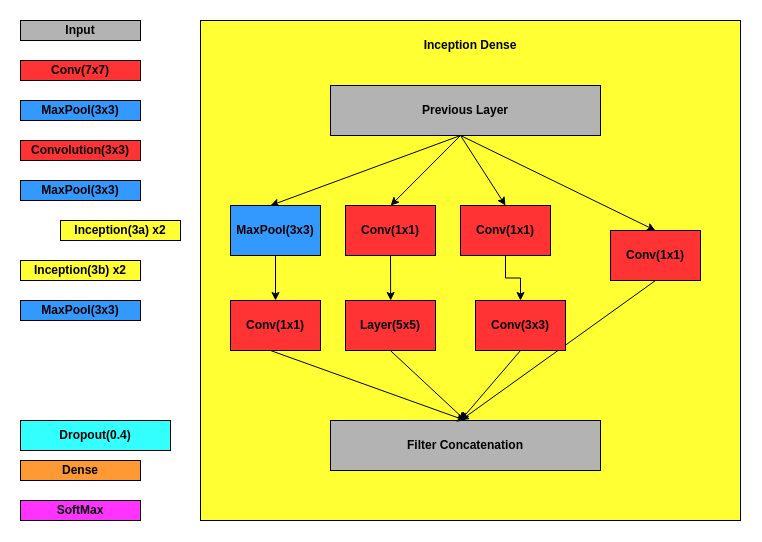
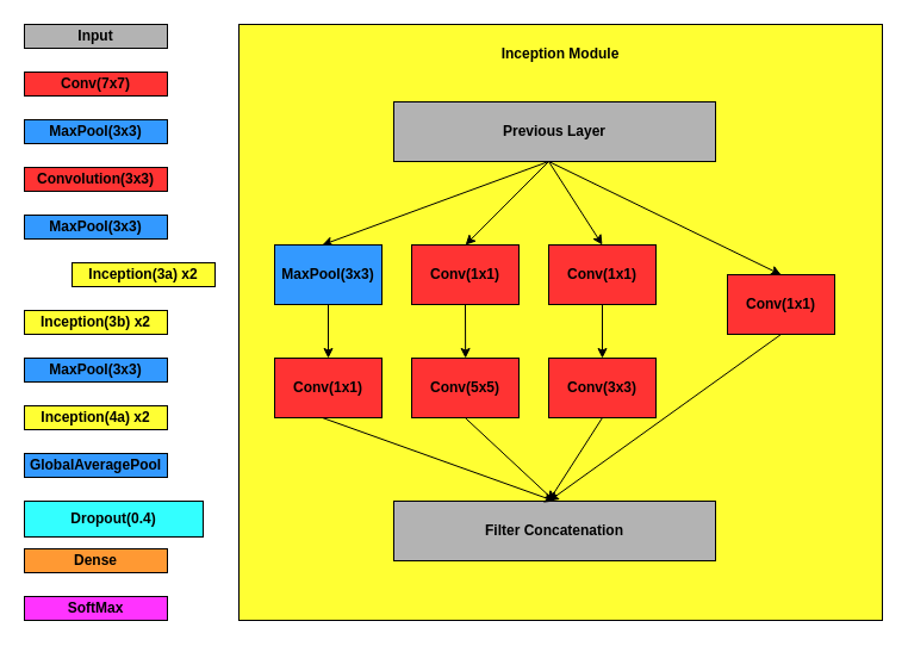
  <mxCell id="0" />
  <mxCell id="1" parent="0" />
  <mxCell id="2" value="" style="rounded=0;whiteSpace=wrap;html=1;fillColor=#FFFF33;" vertex="1" parent="1"><mxGeometry x="200" y="20" width="540" height="500" as="geometry" /></mxCell>
  <mxCell id="3" value="Previous Layer" style="rounded=0;whiteSpace=wrap;html=1;fillColor=#B3B3B3;" vertex="1" parent="1"><mxGeometry x="330" y="85" width="270" height="50" as="geometry" /></mxCell>
  <mxCell id="4" value="Input" style="rounded=0;whiteSpace=wrap;html=1;fillColor=#B3B3B3;fontStyle=1" vertex="1" parent="1"><mxGeometry x="20" y="20" width="120" height="20" as="geometry" /></mxCell>
  <mxCell id="5" value="Conv(7x7)" style="rounded=0;whiteSpace=wrap;html=1;fillColor=#FF3333;fontStyle=1" vertex="1" parent="1"><mxGeometry x="20" y="60" width="120" height="20" as="geometry" /></mxCell>
  <mxCell id="6" value="MaxPool(3x3)" style="rounded=0;whiteSpace=wrap;html=1;fillColor=#3399FF;fontStyle=1" vertex="1" parent="1"><mxGeometry x="20" y="100" width="120" height="20" as="geometry" /></mxCell>
  <mxCell id="7" value="Convolution(3x3)" style="rounded=0;whiteSpace=wrap;html=1;fontStyle=1;fillColor=#FF3333;" vertex="1" parent="1"><mxGeometry x="20" y="140" width="120" height="20" as="geometry" /></mxCell>
  <mxCell id="8" value="MaxPool(3x3)" style="rounded=0;whiteSpace=wrap;html=1;fontStyle=1;fillColor=#3399FF;" vertex="1" parent="1"><mxGeometry x="20" y="180" width="120" height="20" as="geometry" /></mxCell>
  <mxCell id="9" value="Inception(3a) x2" style="rounded=0;whiteSpace=wrap;html=1;fontStyle=1;fillColor=#FFFF33;" vertex="1" parent="1"><mxGeometry x="60" y="220" width="120" height="20" as="geometry" /></mxCell>
  <mxCell id="10" value="Inception(3b) x2" style="rounded=0;whiteSpace=wrap;html=1;fontStyle=1;fillColor=#FFFF33;" vertex="1" parent="1"><mxGeometry x="20" y="260" width="120" height="20" as="geometry" /></mxCell>
  <mxCell id="11" value="MaxPool(3x3)" style="rounded=0;whiteSpace=wrap;html=1;fontStyle=1;fillColor=#3399FF;" vertex="1" parent="1"><mxGeometry x="20" y="300" width="120" height="20" as="geometry" /></mxCell>
+ <mxCell id="12" value="Inception(4a) x2" style="rounded=0;whiteSpace=wrap;html=1;fontStyle=1;fillColor=#FFFF33;" vertex="1" parent="1"><mxGeometry x="20" y="340" width="120" height="20" as="geometry" /></mxCell>
  <mxCell id="13" value="Filter Concatenation" style="rounded=0;whiteSpace=wrap;html=1;fillColor=#B3B3B3;fontStyle=1" vertex="1" parent="1"><mxGeometry x="330" y="420" width="270" height="50" as="geometry" /></mxCell>
  <mxCell id="14" style="edgeStyle=orthogonalEdgeStyle;rounded=0;orthogonalLoop=1;jettySize=auto;html=1;exitX=0.5;exitY=1;exitDx=0;exitDy=0;entryX=0.5;entryY=0;entryDx=0;entryDy=0;" edge="1" parent="1" source="15" target="21"><mxGeometry relative="1" as="geometry" /></mxCell>
  <mxCell id="15" value="" style="rounded=0;whiteSpace=wrap;html=1;fillColor=#FF3333;" vertex="1" parent="1"><mxGeometry x="230" y="205" width="90" height="50" as="geometry" /></mxCell>
+ <mxCell id="16" value="GlobalAveragePool" style="rounded=0;whiteSpace=wrap;html=1;fontStyle=1;fillColor=#3399FF;" vertex="1" parent="1"><mxGeometry x="20" y="380" width="120" height="20" as="geometry" /></mxCell>
  <mxCell id="17" value="Dropout(0.4)" style="rounded=0;whiteSpace=wrap;html=1;fontStyle=1;fillColor=#33FFFF;" vertex="1" parent="1"><mxGeometry x="20" y="420" width="150" height="30" as="geometry" /></mxCell>
  <mxCell id="18" value="Dense" style="rounded=0;whiteSpace=wrap;html=1;fontStyle=1;fillColor=#FF9933;" vertex="1" parent="1"><mxGeometry x="20" y="460" width="120" height="20" as="geometry" /></mxCell>
  <mxCell id="19" value="SoftMax" style="rounded=0;whiteSpace=wrap;html=1;fontStyle=1;fillColor=#FF33FF;" vertex="1" parent="1"><mxGeometry x="20" y="500" width="120" height="20" as="geometry" /></mxCell>
- <mxCell id="20" value="&lt;b&gt;Inception Dense&lt;/b&gt;" style="rounded=0;whiteSpace=wrap;html=1;fillColor=#FFFF33;strokeColor=#FFFF33;" vertex="1" parent="1"><mxGeometry x="270" y="30" width="400" height="30" as="geometry" /></mxCell>
+ <mxCell id="20" value="&lt;b&gt;Inception Module&lt;/b&gt;" style="rounded=0;whiteSpace=wrap;html=1;fillColor=#FFFF33;strokeColor=#FFFF33;" vertex="1" parent="1"><mxGeometry x="270" y="30" width="400" height="30" as="geometry" /></mxCell>
  <mxCell id="21" value="Conv(1x1)" style="rounded=0;whiteSpace=wrap;html=1;fillColor=#FF3333;fontStyle=1" vertex="1" parent="1"><mxGeometry x="230" y="300" width="90" height="50" as="geometry" /></mxCell>
  <mxCell id="22" value="" style="rounded=0;whiteSpace=wrap;html=1;fillColor=#FF3333;" vertex="1" parent="1"><mxGeometry x="345" y="205" width="90" height="50" as="geometry" /></mxCell>
- <mxCell id="23" value="Layer(5x5)" style="rounded=0;whiteSpace=wrap;html=1;fillColor=#FF3333;fontStyle=1" vertex="1" parent="1"><mxGeometry x="345" y="300" width="90" height="50" as="geometry" /></mxCell>
+ <mxCell id="23" value="Conv(5x5)" style="rounded=0;whiteSpace=wrap;html=1;fillColor=#FF3333;fontStyle=1" vertex="1" parent="1"><mxGeometry x="345" y="300" width="90" height="50" as="geometry" /></mxCell>
  <mxCell id="24" style="edgeStyle=orthogonalEdgeStyle;rounded=0;orthogonalLoop=1;jettySize=auto;html=1;exitX=0.5;exitY=1;exitDx=0;exitDy=0;entryX=0.5;entryY=0;entryDx=0;entryDy=0;" edge="1" parent="1" source="25" target="33"><mxGeometry relative="1" as="geometry" /></mxCell>
  <mxCell id="25" value="" style="rounded=0;whiteSpace=wrap;html=1;fillColor=#FF3333;" vertex="1" parent="1"><mxGeometry x="460" y="205" width="90" height="50" as="geometry" /></mxCell>
  <mxCell id="26" value="" style="rounded=0;whiteSpace=wrap;html=1;fillColor=#FF3333;" vertex="1" parent="1"><mxGeometry x="610" y="230" width="90" height="50" as="geometry" /></mxCell>
  <mxCell id="27" value="" style="endArrow=classic;html=1;entryX=0.5;entryY=0;entryDx=0;entryDy=0;" edge="1" parent="1" target="26"><mxGeometry width="50" height="50" relative="1" as="geometry"><mxPoint x="460" y="135" as="sourcePoint" /><mxPoint x="510" y="85" as="targetPoint" /></mxGeometry></mxCell>
  <mxCell id="28" value="" style="endArrow=classic;html=1;entryX=0.5;entryY=0;entryDx=0;entryDy=0;" edge="1" parent="1" target="25"><mxGeometry width="50" height="50" relative="1" as="geometry"><mxPoint x="460" y="135" as="sourcePoint" /><mxPoint x="580.08" y="180" as="targetPoint" /></mxGeometry></mxCell>
  <mxCell id="29" value="" style="endArrow=classic;html=1;entryX=0.704;entryY=0.3;entryDx=0;entryDy=0;entryPerimeter=0;" edge="1" parent="1"><mxGeometry width="50" height="50" relative="1" as="geometry"><mxPoint x="460" y="135" as="sourcePoint" /><mxPoint x="390.16" y="205" as="targetPoint" /></mxGeometry></mxCell>
  <mxCell id="30" value="" style="endArrow=classic;html=1;entryX=0.704;entryY=0.3;entryDx=0;entryDy=0;entryPerimeter=0;" edge="1" parent="1"><mxGeometry width="50" height="50" relative="1" as="geometry"><mxPoint x="460" y="135" as="sourcePoint" /><mxPoint x="270" y="205" as="targetPoint" /></mxGeometry></mxCell>
  <mxCell id="31" value="" style="endArrow=classic;html=1;entryX=0.704;entryY=0.3;entryDx=0;entryDy=0;entryPerimeter=0;exitX=0.5;exitY=1;exitDx=0;exitDy=0;" edge="1" parent="1" source="22"><mxGeometry width="50" height="50" relative="1" as="geometry"><mxPoint x="460" y="230" as="sourcePoint" /><mxPoint x="390.16" y="300" as="targetPoint" /></mxGeometry></mxCell>
  <mxCell id="32" value="" style="endArrow=classic;html=1;entryX=0.704;entryY=0.3;entryDx=0;entryDy=0;entryPerimeter=0;exitX=0.5;exitY=1;exitDx=0;exitDy=0;" edge="1" parent="1" source="26"><mxGeometry width="50" height="50" relative="1" as="geometry"><mxPoint x="529.84" y="350" as="sourcePoint" /><mxPoint x="460" y="420" as="targetPoint" /></mxGeometry></mxCell>
- <mxCell id="33" value="&lt;b&gt;Conv(3x3)&lt;/b&gt;" style="rounded=0;whiteSpace=wrap;html=1;fillColor=#FF3333;" vertex="1" parent="1"><mxGeometry x="475" y="300" width="90" height="50" as="geometry" /></mxCell>
+ <mxCell id="33" value="&lt;b&gt;Conv(3x3)&lt;/b&gt;" style="rounded=0;whiteSpace=wrap;html=1;fillColor=#FF3333;" vertex="1" parent="1"><mxGeometry x="460" y="300" width="90" height="50" as="geometry" /></mxCell>
  <mxCell id="34" value="" style="endArrow=classic;html=1;entryX=0.704;entryY=0.3;entryDx=0;entryDy=0;entryPerimeter=0;exitX=0.5;exitY=1;exitDx=0;exitDy=0;" edge="1" parent="1" source="33"><mxGeometry width="50" height="50" relative="1" as="geometry"><mxPoint x="529.84" y="350" as="sourcePoint" /><mxPoint x="460" y="420" as="targetPoint" /></mxGeometry></mxCell>
  <mxCell id="35" value="" style="endArrow=classic;html=1;entryX=0.5;entryY=0;entryDx=0;entryDy=0;" edge="1" parent="1" target="13"><mxGeometry width="50" height="50" relative="1" as="geometry"><mxPoint x="389.84" y="350" as="sourcePoint" /><mxPoint x="320" y="420" as="targetPoint" /></mxGeometry></mxCell>
  <mxCell id="36" value="" style="endArrow=classic;html=1;entryX=0.5;entryY=0;entryDx=0;entryDy=0;" edge="1" parent="1" target="13"><mxGeometry width="50" height="50" relative="1" as="geometry"><mxPoint x="270" y="350" as="sourcePoint" /><mxPoint x="200.16" y="420" as="targetPoint" /></mxGeometry></mxCell>
  <mxCell id="37" value="Previous Layer" style="rounded=0;whiteSpace=wrap;html=1;fillColor=#B3B3B3;fontStyle=1" vertex="1" parent="1"><mxGeometry x="330" y="85" width="270" height="50" as="geometry" /></mxCell>
  <mxCell id="38" value="MaxPool(3x3)" style="rounded=0;whiteSpace=wrap;html=1;fontStyle=1;fillColor=#3399FF;" vertex="1" parent="1"><mxGeometry x="230" y="205" width="90" height="50" as="geometry" /></mxCell>
  <mxCell id="39" value="Conv(1x1)" style="rounded=0;whiteSpace=wrap;html=1;fillColor=#FF3333;fontStyle=1" vertex="1" parent="1"><mxGeometry x="345" y="205" width="90" height="50" as="geometry" /></mxCell>
  <mxCell id="40" value="Conv(1x1)" style="rounded=0;whiteSpace=wrap;html=1;fillColor=#FF3333;fontStyle=1" vertex="1" parent="1"><mxGeometry x="460" y="205" width="90" height="50" as="geometry" /></mxCell>
  <mxCell id="41" value="Conv(1x1)" style="rounded=0;whiteSpace=wrap;html=1;fillColor=#FF3333;fontStyle=1" vertex="1" parent="1"><mxGeometry x="610" y="230" width="90" height="50" as="geometry" /></mxCell>
